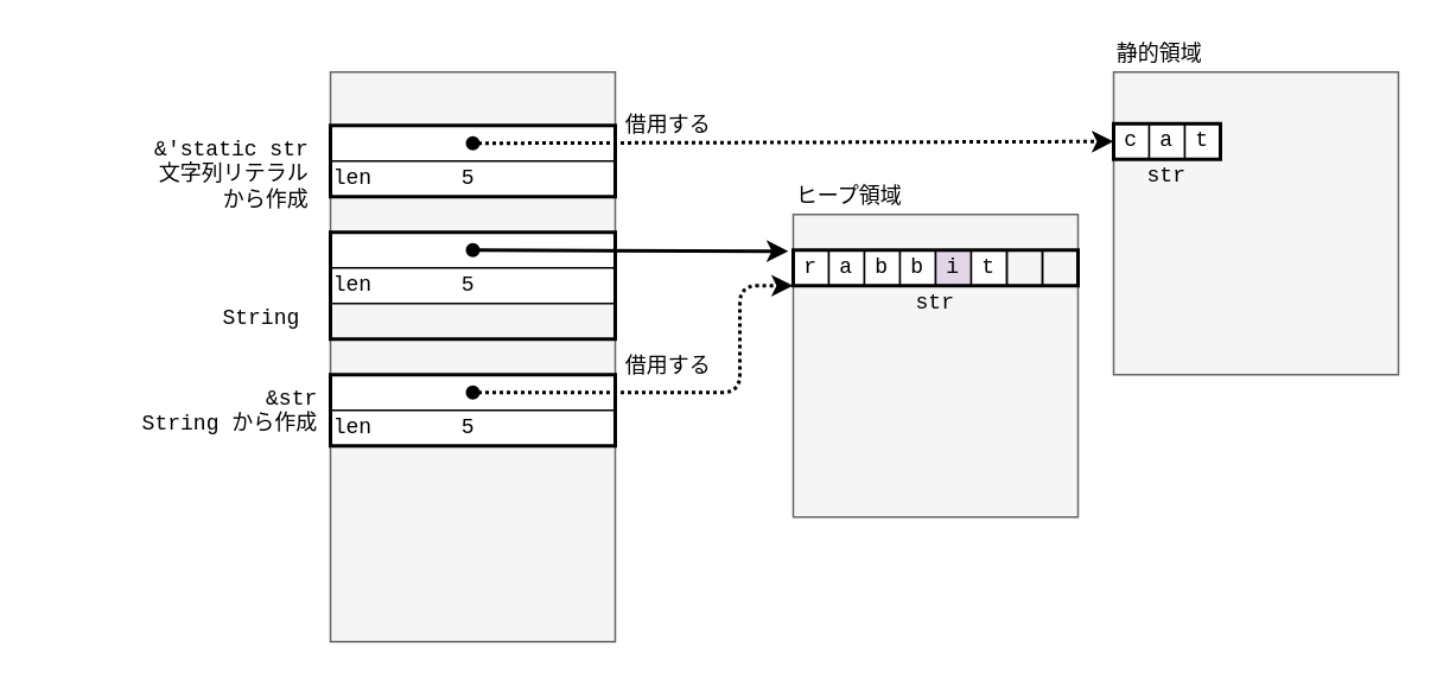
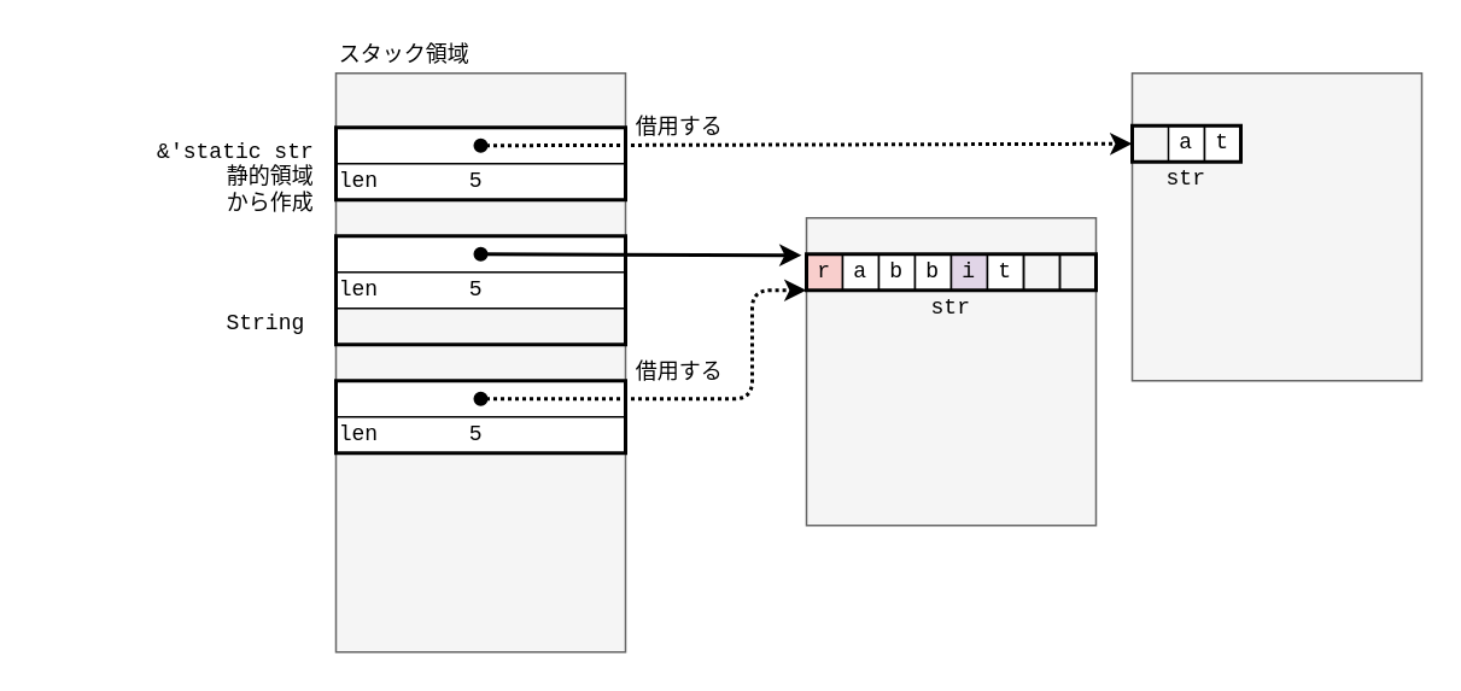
  <mxCell id="0" />
  <mxCell id="1" parent="0" />
- <mxCell id="3" value="ヒープ領域" style="text;html=1;strokeColor=none;fillColor=none;align=left;verticalAlign=middle;whiteSpace=wrap;rounded=0;" vertex="1" parent="1"><mxGeometry x="445" y="100" width="120" height="20" as="geometry" /></mxCell>
+ <mxCell id="2" value="スタック領域" style="text;html=1;strokeColor=none;fillColor=none;align=left;verticalAlign=middle;whiteSpace=wrap;rounded=0;" vertex="1" parent="1"><mxGeometry x="185" y="20" width="120" height="20" as="geometry" /></mxCell>
  <mxCell id="4" value="" style="rounded=0;whiteSpace=wrap;html=1;align=left;fillColor=#f5f5f5;strokeColor=#666666;fontColor=#333333;" vertex="1" parent="1"><mxGeometry x="185" y="40" width="160" height="320" as="geometry" /></mxCell>
  <mxCell id="5" value="" style="rounded=0;whiteSpace=wrap;html=1;align=left;fillColor=#f5f5f5;strokeColor=#666666;fontColor=#333333;" vertex="1" parent="1"><mxGeometry x="445" y="120" width="160" height="170" as="geometry" /></mxCell>
- <mxCell id="6" value="&amp;amp;'static str&lt;br&gt;文字列リテラル&lt;br&gt;から作成" style="text;html=1;strokeColor=none;fillColor=none;align=right;verticalAlign=top;whiteSpace=wrap;rounded=0;fontFamily=Courier New;" vertex="1" parent="1"><mxGeometry x="35" y="70" width="140" height="40" as="geometry" /></mxCell>
+ <mxCell id="6" value="&amp;amp;'static str&lt;br&gt;静的領域&lt;br&gt;から作成" style="text;html=1;strokeColor=none;fillColor=none;align=right;verticalAlign=top;whiteSpace=wrap;rounded=0;fontFamily=Courier New;" vertex="1" parent="1"><mxGeometry x="35" y="70" width="140" height="40" as="geometry" /></mxCell>
  <mxCell id="7" value="" style="rounded=0;whiteSpace=wrap;html=1;fontFamily=Helvetica;strokeWidth=1;align=right;" vertex="1" parent="1"><mxGeometry x="185" y="130" width="160" height="20" as="geometry" /></mxCell>
  <mxCell id="8" value="len&amp;nbsp; &amp;nbsp; &amp;nbsp; &amp;nbsp;5" style="rounded=0;whiteSpace=wrap;html=1;fontFamily=Courier New;strokeWidth=1;align=left;" vertex="1" parent="1"><mxGeometry x="185" y="150" width="160" height="20" as="geometry" /></mxCell>
  <mxCell id="9" value="" style="rounded=0;whiteSpace=wrap;html=1;fontFamily=Courier New;strokeWidth=2;align=center;fillColor=none;" vertex="1" parent="1"><mxGeometry x="185" y="130" width="160" height="60" as="geometry" /></mxCell>
  <mxCell id="10" value="" style="rounded=0;whiteSpace=wrap;html=1;fontFamily=Courier New;strokeWidth=1;align=right;" vertex="1" parent="1"><mxGeometry x="185" y="70" width="160" height="20" as="geometry" /></mxCell>
  <mxCell id="11" value="len&amp;nbsp; &amp;nbsp; &amp;nbsp; &amp;nbsp;5" style="rounded=0;whiteSpace=wrap;html=1;fontFamily=Courier New;strokeWidth=1;align=left;" vertex="1" parent="1"><mxGeometry x="185" y="90" width="160" height="20" as="geometry" /></mxCell>
  <mxCell id="12" value="" style="rounded=0;whiteSpace=wrap;html=1;fontFamily=Courier New;strokeWidth=1;align=right;" vertex="1" parent="1"><mxGeometry x="185" y="210" width="160" height="20" as="geometry" /></mxCell>
  <mxCell id="13" value="len&amp;nbsp; &amp;nbsp; &amp;nbsp; &amp;nbsp;5" style="rounded=0;whiteSpace=wrap;html=1;fontFamily=Courier New;strokeWidth=1;align=left;" vertex="1" parent="1"><mxGeometry x="185" y="230" width="160" height="20" as="geometry" /></mxCell>
  <mxCell id="14" value="" style="rounded=0;whiteSpace=wrap;html=1;fontFamily=Courier New;strokeWidth=2;align=center;fillColor=none;" vertex="1" parent="1"><mxGeometry x="185" y="70" width="160" height="40" as="geometry" /></mxCell>
  <mxCell id="15" value="" style="rounded=0;whiteSpace=wrap;html=1;fontFamily=Courier New;strokeWidth=2;align=center;fillColor=none;" vertex="1" parent="1"><mxGeometry x="185" y="210" width="160" height="40" as="geometry" /></mxCell>
  <mxCell id="16" value="String" style="text;html=1;strokeColor=none;fillColor=none;align=right;verticalAlign=top;whiteSpace=wrap;rounded=0;fontFamily=Courier New;" vertex="1" parent="1"><mxGeometry x="20" y="165" width="150" height="30" as="geometry" /></mxCell>
- <mxCell id="17" value="&amp;amp;str&lt;br&gt;String から作成" style="text;html=1;strokeColor=none;fillColor=none;align=right;verticalAlign=top;whiteSpace=wrap;rounded=0;fontFamily=Courier New;" vertex="1" parent="1"><mxGeometry x="30" y="210" width="150" height="40" as="geometry" /></mxCell>
  <mxCell id="18" value="" style="endArrow=classic;html=1;fontFamily=Courier New;strokeWidth=2;startArrow=oval;startFill=1;entryX=0;entryY=0.5;entryDx=0;entryDy=0;dashed=1;dashPattern=1 1;" edge="1" parent="1" target="36"><mxGeometry width="50" height="50" relative="1" as="geometry"><mxPoint x="265" y="80" as="sourcePoint" /><mxPoint x="615" y="81" as="targetPoint" /></mxGeometry></mxCell>
  <mxCell id="19" value="" style="endArrow=classic;html=1;fontFamily=Courier New;strokeWidth=2;entryX=-0.017;entryY=0.133;entryDx=0;entryDy=0;entryPerimeter=0;startArrow=oval;startFill=1;" edge="1" parent="1"><mxGeometry width="50" height="50" relative="1" as="geometry"><mxPoint x="265" y="140" as="sourcePoint" /><mxPoint x="442.28" y="140.64" as="targetPoint" /></mxGeometry></mxCell>
  <mxCell id="20" value="" style="endArrow=classic;html=1;fontFamily=Courier New;strokeWidth=2;startArrow=oval;startFill=1;dashed=1;dashPattern=1 1;entryX=0;entryY=1;entryDx=0;entryDy=0;" edge="1" parent="1" target="31"><mxGeometry width="50" height="50" relative="1" as="geometry"><mxPoint x="265" y="220" as="sourcePoint" /><mxPoint x="444.04" y="81.52" as="targetPoint" /><Array as="points"><mxPoint x="415" y="220" /><mxPoint x="415" y="160" /></Array></mxGeometry></mxCell>
  <mxCell id="21" value="借用する" style="text;html=1;strokeColor=none;fillColor=none;align=center;verticalAlign=middle;whiteSpace=wrap;rounded=0;fontFamily=Helvetica;" vertex="1" parent="1"><mxGeometry x="345" y="195" width="60" height="20" as="geometry" /></mxCell>
  <mxCell id="22" value="" style="rounded=0;whiteSpace=wrap;html=1;align=left;fillColor=#f5f5f5;strokeColor=#666666;fontColor=#333333;" vertex="1" parent="1"><mxGeometry x="625" y="40" width="160" height="170" as="geometry" /></mxCell>
- <mxCell id="23" value="r" style="rounded=0;whiteSpace=wrap;html=1;fontFamily=Courier New;strokeWidth=1;align=center;" vertex="1" parent="1"><mxGeometry x="445" y="140" width="20" height="20" as="geometry" /></mxCell>
+ <mxCell id="23" value="r" style="rounded=0;whiteSpace=wrap;html=1;fontFamily=Courier New;strokeWidth=1;align=center;fillColor=#f8cecc;" vertex="1" parent="1"><mxGeometry x="445" y="140" width="20" height="20" as="geometry" /></mxCell>
  <mxCell id="24" value="a" style="rounded=0;whiteSpace=wrap;html=1;fontFamily=Courier New;strokeWidth=1;align=center;" vertex="1" parent="1"><mxGeometry x="465" y="140" width="20" height="20" as="geometry" /></mxCell>
  <mxCell id="25" value="b" style="rounded=0;whiteSpace=wrap;html=1;fontFamily=Courier New;strokeWidth=1;align=center;" vertex="1" parent="1"><mxGeometry x="485" y="140" width="20" height="20" as="geometry" /></mxCell>
  <mxCell id="26" value="b" style="rounded=0;whiteSpace=wrap;html=1;fontFamily=Courier New;strokeWidth=1;align=center;" vertex="1" parent="1"><mxGeometry x="505" y="140" width="20" height="20" as="geometry" /></mxCell>
  <mxCell id="27" value="i" style="rounded=0;whiteSpace=wrap;html=1;fontFamily=Courier New;strokeWidth=1;align=center;fillColor=#e1d5e7;" vertex="1" parent="1"><mxGeometry x="525" y="140" width="20" height="20" as="geometry" /></mxCell>
  <mxCell id="28" value="t" style="rounded=0;whiteSpace=wrap;html=1;fontFamily=Courier New;strokeWidth=1;align=center;" vertex="1" parent="1"><mxGeometry x="545" y="140" width="20" height="20" as="geometry" /></mxCell>
  <mxCell id="29" value="" style="rounded=0;whiteSpace=wrap;html=1;fontFamily=Courier New;strokeWidth=1;align=center;fillColor=none;" vertex="1" parent="1"><mxGeometry x="565" y="140" width="20" height="20" as="geometry" /></mxCell>
  <mxCell id="30" value="" style="rounded=0;whiteSpace=wrap;html=1;fontFamily=Courier New;strokeWidth=1;align=center;fillColor=none;" vertex="1" parent="1"><mxGeometry x="585" y="140" width="20" height="20" as="geometry" /></mxCell>
  <mxCell id="31" value="" style="rounded=0;whiteSpace=wrap;html=1;fontFamily=Courier New;strokeWidth=2;align=center;fillColor=none;" vertex="1" parent="1"><mxGeometry x="445" y="140" width="160" height="20" as="geometry" /></mxCell>
  <mxCell id="32" value="str" style="text;html=1;strokeColor=none;fillColor=none;align=center;verticalAlign=middle;whiteSpace=wrap;rounded=0;fontFamily=Courier New;" vertex="1" parent="1"><mxGeometry x="505" y="160" width="40" height="20" as="geometry" /></mxCell>
- <mxCell id="33" value="c" style="rounded=0;whiteSpace=wrap;html=1;fontFamily=Courier New;strokeWidth=1;align=center;" vertex="1" parent="1"><mxGeometry x="625" y="69" width="20" height="20" as="geometry" /></mxCell>
  <mxCell id="34" value="a" style="rounded=0;whiteSpace=wrap;html=1;fontFamily=Courier New;strokeWidth=1;align=center;" vertex="1" parent="1"><mxGeometry x="645" y="69" width="20" height="20" as="geometry" /></mxCell>
  <mxCell id="35" value="t" style="rounded=0;whiteSpace=wrap;html=1;fontFamily=Courier New;strokeWidth=1;align=center;" vertex="1" parent="1"><mxGeometry x="665" y="69" width="20" height="20" as="geometry" /></mxCell>
  <mxCell id="36" value="" style="rounded=0;whiteSpace=wrap;html=1;fontFamily=Courier New;strokeWidth=2;align=center;fillColor=none;" vertex="1" parent="1"><mxGeometry x="625" y="69" width="60" height="20" as="geometry" /></mxCell>
- <mxCell id="37" value="静的領域" style="text;html=1;strokeColor=none;fillColor=none;align=left;verticalAlign=middle;whiteSpace=wrap;rounded=0;" vertex="1" parent="1"><mxGeometry x="625" y="20" width="120" height="20" as="geometry" /></mxCell>
  <mxCell id="38" value="借用する" style="text;html=1;strokeColor=none;fillColor=none;align=center;verticalAlign=middle;whiteSpace=wrap;rounded=0;fontFamily=Helvetica;" vertex="1" parent="1"><mxGeometry x="345" y="60" width="60" height="20" as="geometry" /></mxCell>
  <mxCell id="39" value="str" style="text;html=1;strokeColor=none;fillColor=none;align=center;verticalAlign=middle;whiteSpace=wrap;rounded=0;fontFamily=Courier New;" vertex="1" parent="1"><mxGeometry x="635" y="89" width="40" height="20" as="geometry" /></mxCell>
